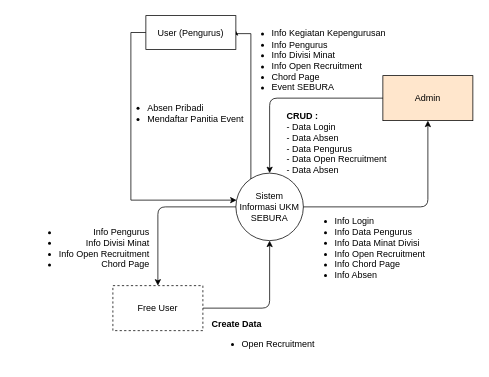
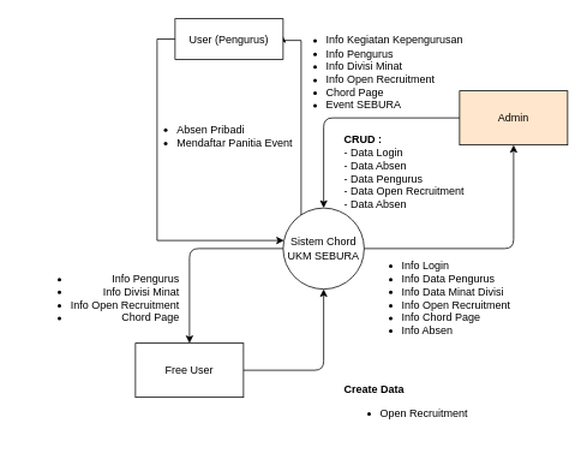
  <mxCell id="0" />
  <mxCell id="1" parent="0" />
  <mxCell id="2" style="edgeStyle=orthogonalEdgeStyle;rounded=0;orthogonalLoop=1;jettySize=auto;html=1;exitX=0;exitY=0;exitDx=0;exitDy=0;entryX=0.992;entryY=0.4;entryDx=0;entryDy=0;entryPerimeter=0;" parent="1" source="3" target="16" edge="1"><mxGeometry relative="1" as="geometry"><Array as="points"><mxPoint x="334" y="243" /><mxPoint x="334" y="44" /></Array></mxGeometry></mxCell>
- <mxCell id="3" value="Sistem Informasi UKM SEBURA" style="ellipse;whiteSpace=wrap;html=1;aspect=fixed;" parent="1" vertex="1"><mxGeometry x="314" y="230" width="90" height="90" as="geometry" /></mxCell>
+ <mxCell id="3" value="Sistem Chord UKM SEBURA" style="ellipse;whiteSpace=wrap;html=1;aspect=fixed;" parent="1" vertex="1"><mxGeometry x="314" y="230" width="90" height="90" as="geometry" /></mxCell>
  <mxCell id="4" value="" style="endArrow=classic;html=1;exitX=1;exitY=0.5;exitDx=0;exitDy=0;edgeStyle=orthogonalEdgeStyle;entryX=0.5;entryY=1;entryDx=0;entryDy=0;" parent="1" source="3" target="5" edge="1"><mxGeometry width="50" height="50" relative="1" as="geometry"><mxPoint x="430" y="270" as="sourcePoint" /><mxPoint x="570" y="170" as="targetPoint" /></mxGeometry></mxCell>
  <mxCell id="5" value="Admin" style="rounded=0;whiteSpace=wrap;html=1;fillColor=#ffe6cc;" parent="1" vertex="1"><mxGeometry x="510" y="100" width="120" height="60" as="geometry" /></mxCell>
  <mxCell id="6" value="" style="endArrow=classic;html=1;edgeStyle=orthogonalEdgeStyle;entryX=0.5;entryY=0;entryDx=0;entryDy=0;exitX=0;exitY=0.5;exitDx=0;exitDy=0;" parent="1" source="5" target="3" edge="1"><mxGeometry width="50" height="50" relative="1" as="geometry"><mxPoint x="500" y="130" as="sourcePoint" /><mxPoint x="360" y="130" as="targetPoint" /></mxGeometry></mxCell>
  <mxCell id="7" value="" style="endArrow=classic;html=1;exitX=0;exitY=0.5;exitDx=0;exitDy=0;edgeStyle=orthogonalEdgeStyle;entryX=0.5;entryY=0;entryDx=0;entryDy=0;" parent="1" source="3" target="8" edge="1"><mxGeometry width="50" height="50" relative="1" as="geometry"><mxPoint x="430" y="150" as="sourcePoint" /><mxPoint x="210" y="350" as="targetPoint" /></mxGeometry></mxCell>
- <mxCell id="8" value="Free User" style="rounded=0;whiteSpace=wrap;html=1;dashed=1;" parent="1" vertex="1"><mxGeometry x="150" y="380" width="120" height="60" as="geometry" /></mxCell>
+ <mxCell id="8" value="Free User" style="rounded=0;whiteSpace=wrap;html=1;" parent="1" vertex="1"><mxGeometry x="150" y="380" width="120" height="60" as="geometry" /></mxCell>
  <mxCell id="9" value="&lt;b&gt;CRUD :&lt;/b&gt;&lt;br&gt;- Data Login&lt;br&gt;- Data Absen&lt;br&gt;- Data Pengurus&lt;br&gt;- Data Open Recruitment&lt;br&gt;- Data Absen" style="text;html=1;align=left;verticalAlign=middle;resizable=0;points=[];autosize=1;strokeColor=none;fillColor=none;" parent="1" vertex="1"><mxGeometry x="380" y="145" width="150" height="90" as="geometry" /></mxCell>
  <mxCell id="10" value="&lt;ul&gt;&lt;li&gt;Info Pengurus&lt;/li&gt;&lt;li&gt;Info Divisi Minat&lt;/li&gt;&lt;li&gt;Info Open Recruitment&lt;/li&gt;&lt;li&gt;Chord Page&lt;/li&gt;&lt;/ul&gt;" style="text;html=1;align=right;verticalAlign=middle;resizable=0;points=[];autosize=1;strokeColor=none;fillColor=none;" parent="1" vertex="1"><mxGeometry x="20" y="285" width="180" height="90" as="geometry" /></mxCell>
  <mxCell id="11" value="&lt;ul&gt;&lt;li&gt;Info Login&lt;/li&gt;&lt;li&gt;Info Data Pengurus&lt;/li&gt;&lt;li&gt;Info Data Minat Divisi&lt;/li&gt;&lt;li&gt;Info Open Recruitment&lt;/li&gt;&lt;li&gt;Info Chord Page&lt;/li&gt;&lt;li&gt;Info Absen&lt;/li&gt;&lt;/ul&gt;" style="text;html=1;align=left;verticalAlign=middle;resizable=0;points=[];autosize=1;strokeColor=none;fillColor=none;" parent="1" vertex="1"><mxGeometry x="404" y="275" width="180" height="110" as="geometry" /></mxCell>
  <mxCell id="12" value="" style="endArrow=classic;html=1;exitX=1;exitY=0.5;exitDx=0;exitDy=0;edgeStyle=orthogonalEdgeStyle;entryX=0.5;entryY=1;entryDx=0;entryDy=0;" parent="1" source="8" target="3" edge="1"><mxGeometry width="50" height="50" relative="1" as="geometry"><mxPoint x="330" y="400" as="sourcePoint" /><mxPoint x="380" y="350" as="targetPoint" /></mxGeometry></mxCell>
- <mxCell id="13" value="Create Data&lt;br&gt;&lt;ul&gt;&lt;li&gt;&lt;span style=&quot;font-weight: normal&quot;&gt;Open Recruitment&lt;/span&gt;&lt;/li&gt;&lt;/ul&gt;" style="text;html=1;strokeColor=none;fillColor=none;align=left;verticalAlign=middle;whiteSpace=wrap;rounded=0;fontStyle=1" parent="1" vertex="1"><mxGeometry x="280" y="420" width="170" height="60" as="geometry" /></mxCell>
+ <mxCell id="13" value="Create Data&lt;br&gt;&lt;ul&gt;&lt;li&gt;&lt;span style=&quot;font-weight: normal&quot;&gt;Open Recruitment&lt;/span&gt;&lt;/li&gt;&lt;/ul&gt;" style="text;html=1;strokeColor=none;fillColor=none;align=left;verticalAlign=middle;whiteSpace=wrap;rounded=0;fontStyle=1" parent="1" vertex="1"><mxGeometry x="380" y="420" width="170" height="60" as="geometry" /></mxCell>
  <mxCell id="14" style="edgeStyle=orthogonalEdgeStyle;rounded=0;orthogonalLoop=1;jettySize=auto;html=1;exitX=0.5;exitY=1;exitDx=0;exitDy=0;" parent="1" source="13" target="13" edge="1"><mxGeometry relative="1" as="geometry" /></mxCell>
  <mxCell id="15" style="edgeStyle=orthogonalEdgeStyle;rounded=0;orthogonalLoop=1;jettySize=auto;html=1;exitX=0;exitY=0.5;exitDx=0;exitDy=0;entryX=0.011;entryY=0.4;entryDx=0;entryDy=0;entryPerimeter=0;" parent="1" source="16" target="3" edge="1"><mxGeometry relative="1" as="geometry" /></mxCell>
  <mxCell id="16" value="User (Pengurus)" style="rounded=0;whiteSpace=wrap;html=1;" parent="1" vertex="1"><mxGeometry x="194" y="20" width="120" height="45" as="geometry" /></mxCell>
  <mxCell id="17" value="&lt;ul&gt;&lt;li&gt;Info Kegiatan Kepengurusan&lt;/li&gt;&lt;li&gt;Info Pengurus&lt;/li&gt;&lt;li&gt;Info Divisi Minat&lt;/li&gt;&lt;li&gt;Info Open Recruitment&lt;/li&gt;&lt;li&gt;Chord Page&lt;/li&gt;&lt;li&gt;Event SEBURA&lt;/li&gt;&lt;/ul&gt;" style="text;html=1;align=left;verticalAlign=middle;resizable=0;points=[];autosize=1;strokeColor=none;fillColor=none;" parent="1" vertex="1"><mxGeometry x="320" y="25" width="210" height="110" as="geometry" /></mxCell>
  <mxCell id="18" value="&lt;ul&gt;&lt;li style=&quot;text-align: left&quot;&gt;Absen Pribadi&lt;/li&gt;&lt;li&gt;Mendaftar Panitia Event&lt;/li&gt;&lt;/ul&gt;" style="text;html=1;align=center;verticalAlign=middle;resizable=0;points=[];autosize=1;strokeColor=none;fillColor=none;" parent="1" vertex="1"><mxGeometry x="150" y="120" width="180" height="60" as="geometry" /></mxCell>
